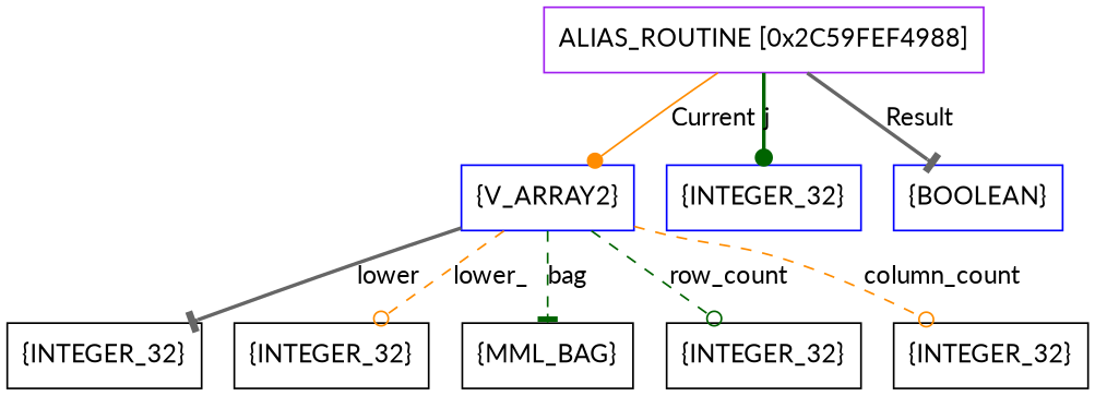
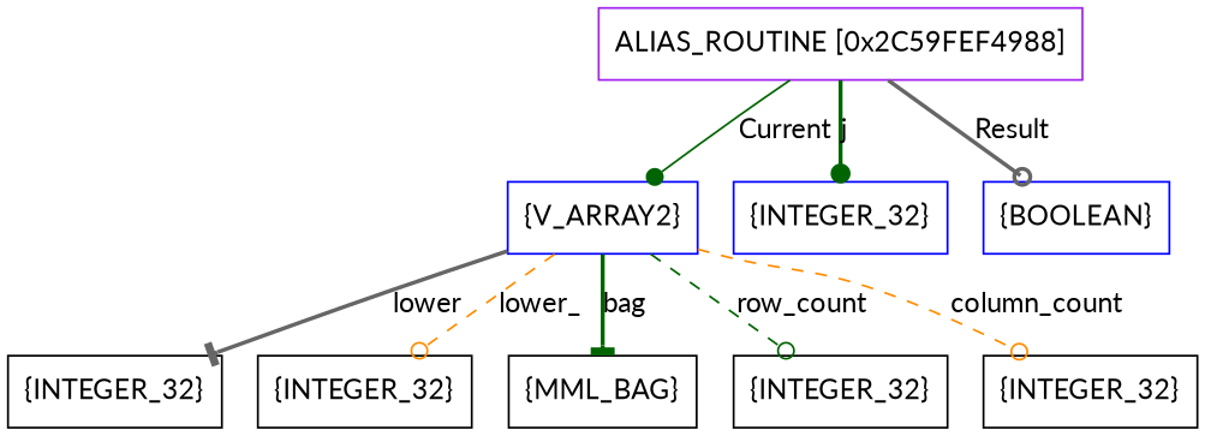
  digraph {
    fontname=Lato
    node [fontname=Lato shape=box]
    edge [arrowhead=tee color=darkgreen fontname=Lato style=bold]
    n1 [color=purple label=<ALIAS_ROUTINE [0x2C59FEF4988]>]
    n2 [color=blue label=<{V_ARRAY2}>]
    n3 [color=blue label=<{INTEGER_32}>]
    n4 [color=blue label=<{BOOLEAN}>]
    n5 [label=<{INTEGER_32}>]
    n6 [label=<{INTEGER_32}>]
    n7 [label=<{MML_BAG}>]
    n8 [label=<{INTEGER_32}>]
    n9 [label=<{INTEGER_32}>]
-   n1 -> n2 [arrowhead=dot color=darkorange label=<Current> style=solid]
+   n1 -> n2 [arrowhead=dot label=<Current> style=solid]
    n1 -> n3 [arrowhead=dot label=<j>]
-   n1 -> n4 [color=gray40 label=<Result>]
+   n1 -> n4 [arrowhead=odot color=gray40 label=<Result>]
    n2 -> n5 [color=gray40 label=<lower>]
    n2 -> n6 [arrowhead=odot color=darkorange label=<lower_> style=dashed]
-   n2 -> n7 [label=<bag> style=dashed]
+   n2 -> n7 [label=<bag>]
    n2 -> n8 [arrowhead=odot label=<row_count> style=dashed]
    n2 -> n9 [arrowhead=odot color=darkorange label=<column_count> style=dashed]
  }
